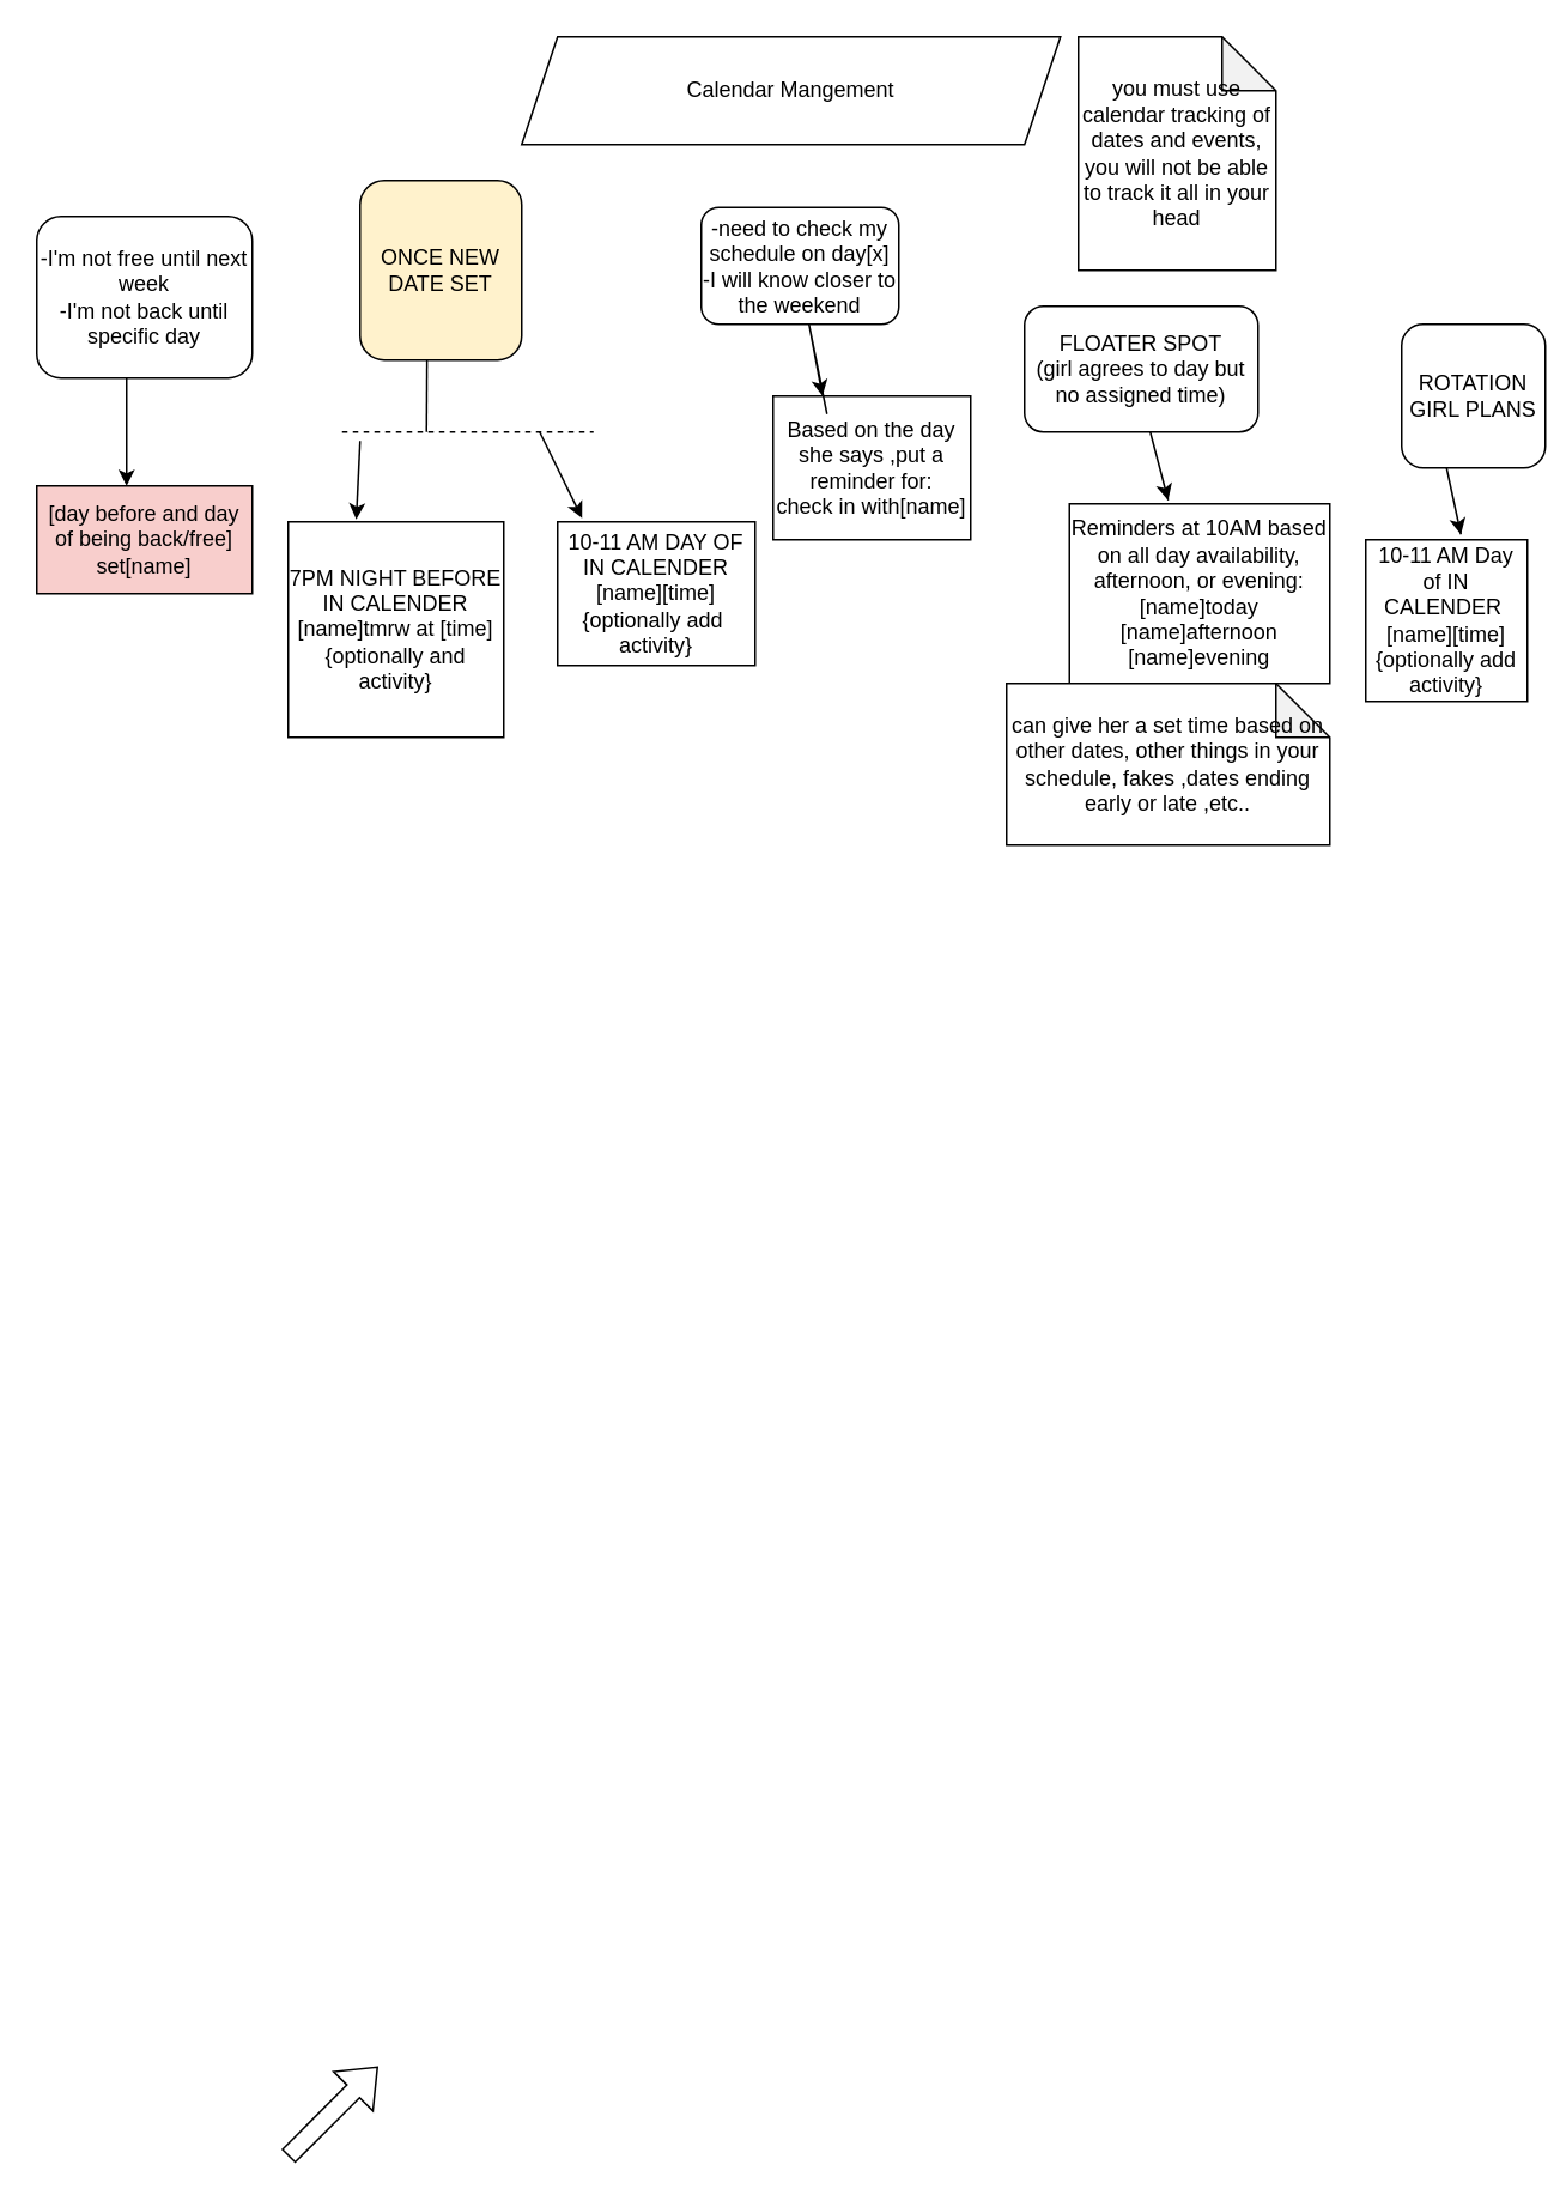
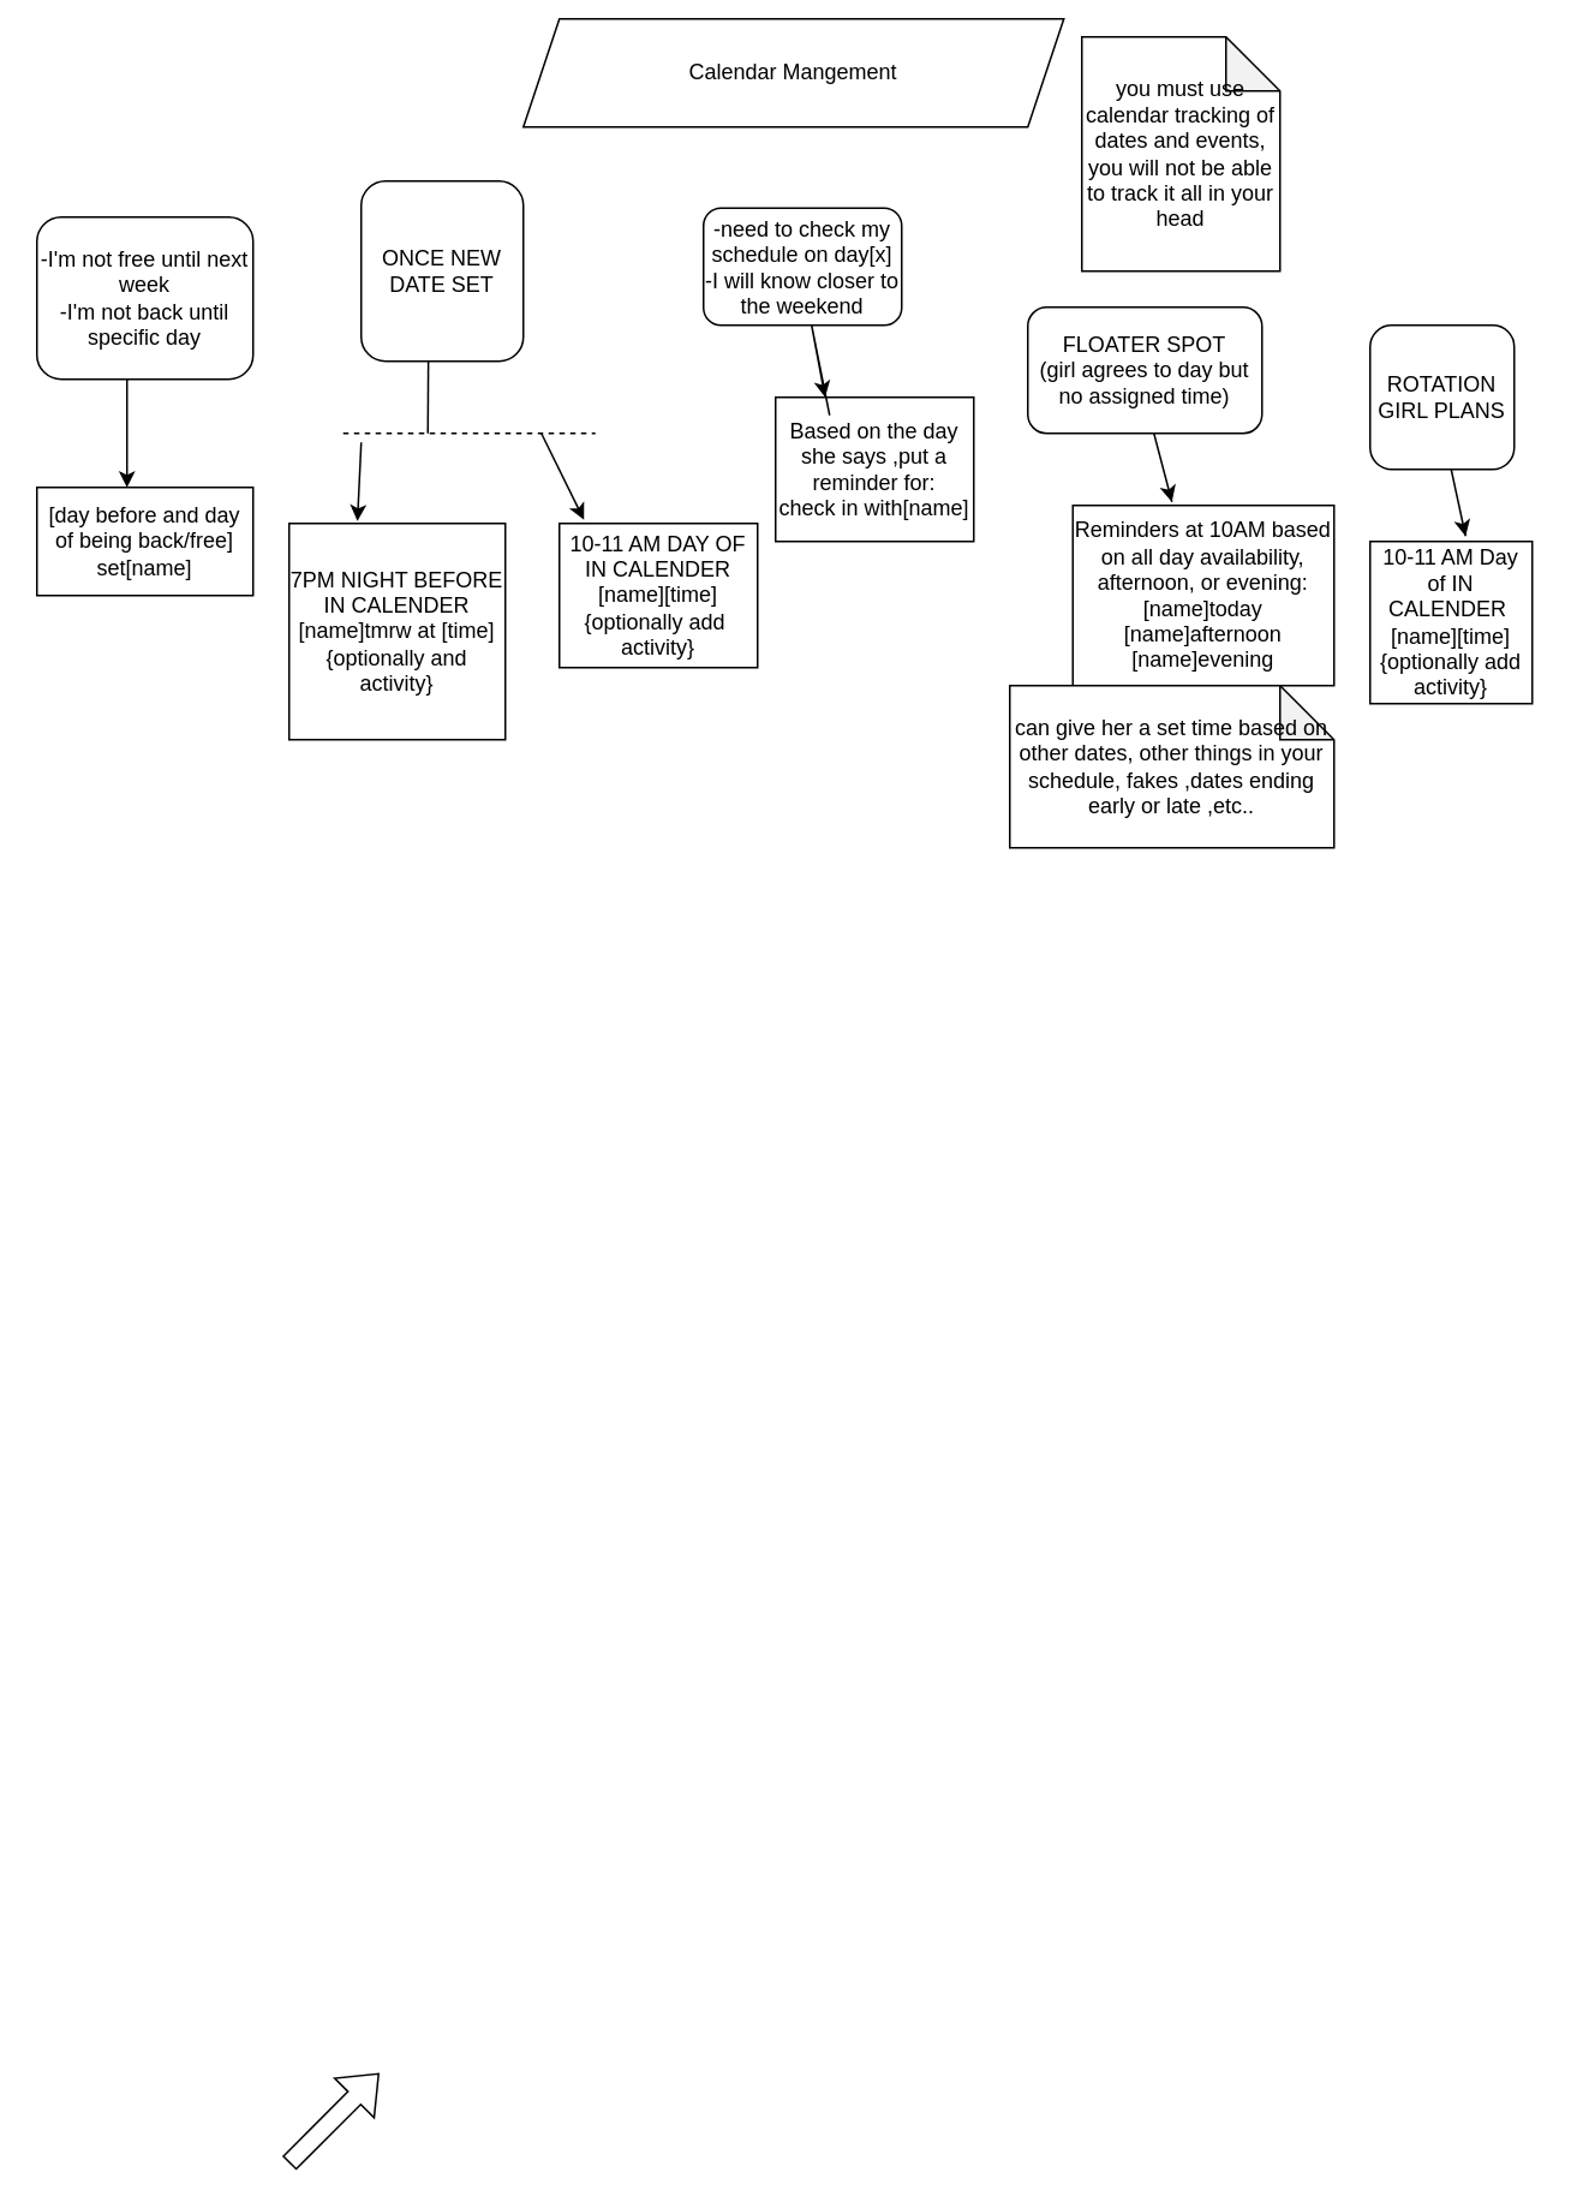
  <mxCell id="0" />
  <mxCell id="1" parent="0" />
- <mxCell id="2" value="Calendar Mangement" style="shape=parallelogram;perimeter=parallelogramPerimeter;whiteSpace=wrap;html=1;fixedSize=1;" vertex="1" parent="1"><mxGeometry x="290" y="20" width="300" height="60" as="geometry" /></mxCell>
+ <mxCell id="2" value="Calendar Mangement" style="shape=parallelogram;perimeter=parallelogramPerimeter;whiteSpace=wrap;html=1;fixedSize=1;" vertex="1" parent="1"><mxGeometry x="290" y="10" width="300" height="60" as="geometry" /></mxCell>
  <mxCell id="3" value="-I'm not free until next week&lt;br&gt;-I'm not back until specific day" style="rounded=1;whiteSpace=wrap;html=1;" vertex="1" parent="1"><mxGeometry x="20" y="120" width="120" height="90" as="geometry" /></mxCell>
  <mxCell id="4" value="" style="shape=flexArrow;endArrow=classic;html=1;rounded=0;" edge="1" parent="1"><mxGeometry width="50" height="50" relative="1" as="geometry"><mxPoint x="160" y="1200" as="sourcePoint" /><mxPoint x="210" y="1150" as="targetPoint" /></mxGeometry></mxCell>
  <mxCell id="5" value="" style="endArrow=classic;html=1;rounded=0;" edge="1" parent="1"><mxGeometry width="50" height="50" relative="1" as="geometry"><mxPoint x="70" y="210" as="sourcePoint" /><mxPoint x="70" y="270" as="targetPoint" /></mxGeometry></mxCell>
- <mxCell id="6" value="[day before and day of being back/free]&lt;br&gt;set[name]" style="rounded=0;whiteSpace=wrap;html=1;fillColor=#f8cecc;" vertex="1" parent="1"><mxGeometry x="20" y="270" width="120" height="60" as="geometry" /></mxCell>
- <mxCell id="7" value="ONCE NEW DATE SET" style="rounded=1;whiteSpace=wrap;html=1;fillColor=#fff2cc;" vertex="1" parent="1"><mxGeometry x="200" y="100" width="90" height="100" as="geometry" /></mxCell>
+ <mxCell id="6" value="[day before and day of being back/free]&lt;br&gt;set[name]" style="rounded=0;whiteSpace=wrap;html=1;" vertex="1" parent="1"><mxGeometry x="20" y="270" width="120" height="60" as="geometry" /></mxCell>
+ <mxCell id="7" value="ONCE NEW DATE SET" style="rounded=1;whiteSpace=wrap;html=1;" vertex="1" parent="1"><mxGeometry x="200" y="100" width="90" height="100" as="geometry" /></mxCell>
  <mxCell id="8" value="7PM NIGHT BEFORE IN CALENDER&lt;br&gt;[name]tmrw at [time]{optionally and activity}" style="rounded=0;whiteSpace=wrap;html=1;" vertex="1" parent="1"><mxGeometry x="160" y="290" width="120" height="120" as="geometry" /></mxCell>
  <mxCell id="9" value="10-11 AM DAY OF IN CALENDER&lt;br&gt;[name][time]{optionally add&amp;nbsp; activity}" style="rounded=0;whiteSpace=wrap;html=1;" vertex="1" parent="1"><mxGeometry x="310" y="290" width="110" height="80" as="geometry" /></mxCell>
  <mxCell id="10" value="-need to check my schedule on day[x]&lt;br&gt;-I will know closer to the weekend" style="rounded=1;whiteSpace=wrap;html=1;" vertex="1" parent="1"><mxGeometry x="390" y="115" width="110" height="65" as="geometry" /></mxCell>
  <mxCell id="11" value="Based on the day she says ,put a reminder for:&lt;br&gt;check in with[name]" style="rounded=0;whiteSpace=wrap;html=1;" vertex="1" parent="1"><mxGeometry x="430" y="220" width="110" height="80" as="geometry" /></mxCell>
  <mxCell id="12" value="you must use calendar tracking of dates and events, you will not be able to track it all in your head" style="shape=note;whiteSpace=wrap;html=1;backgroundOutline=1;darkOpacity=0.05;" vertex="1" parent="1"><mxGeometry x="600" y="20" width="110" height="130" as="geometry" /></mxCell>
  <mxCell id="13" value="FLOATER SPOT&lt;br&gt;(girl agrees to day but no assigned time)" style="rounded=1;whiteSpace=wrap;html=1;" vertex="1" parent="1"><mxGeometry x="570" y="170" width="130" height="70" as="geometry" /></mxCell>
  <mxCell id="14" value="Reminders at 10AM based on all day availability, afternoon, or evening:&lt;br&gt;[name]today&lt;br&gt;[name]afternoon&lt;br&gt;[name]evening&lt;br&gt;" style="rounded=0;whiteSpace=wrap;html=1;" vertex="1" parent="1"><mxGeometry x="595" y="280" width="145" height="100" as="geometry" /></mxCell>
  <mxCell id="15" value="can give her a set time based on other dates, other things in your schedule, fakes ,dates ending early or late ,etc.." style="shape=note;whiteSpace=wrap;html=1;backgroundOutline=1;darkOpacity=0.05;" vertex="1" parent="1"><mxGeometry x="560" y="380" width="180" height="90" as="geometry" /></mxCell>
- <mxCell id="16" value="ROTATION GIRL PLANS" style="rounded=1;whiteSpace=wrap;html=1;" vertex="1" parent="1"><mxGeometry x="780" y="180" width="80" height="80" as="geometry" /></mxCell>
+ <mxCell id="16" value="ROTATION GIRL PLANS" style="rounded=1;whiteSpace=wrap;html=1;" vertex="1" parent="1"><mxGeometry x="760" y="180" width="80" height="80" as="geometry" /></mxCell>
  <mxCell id="17" value="10-11 AM Day of IN CALENDER&amp;nbsp;&lt;br&gt;[name][time]&lt;br&gt;{optionally add activity}" style="rounded=0;whiteSpace=wrap;html=1;" vertex="1" parent="1"><mxGeometry x="760" y="300" width="90" height="90" as="geometry" /></mxCell>
  <mxCell id="18" value="" style="endArrow=classic;html=1;rounded=0;" edge="1" parent="1"><mxGeometry width="50" height="50" relative="1" as="geometry"><mxPoint x="650" y="278" as="sourcePoint" /><mxPoint x="650" y="278" as="targetPoint" /><Array as="points"><mxPoint x="640" y="240" /></Array></mxGeometry></mxCell>
  <mxCell id="19" value="" style="endArrow=classic;html=1;rounded=0;entryX=0.589;entryY=-0.033;entryDx=0;entryDy=0;entryPerimeter=0;" edge="1" parent="1" target="17"><mxGeometry width="50" height="50" relative="1" as="geometry"><mxPoint x="813" y="297" as="sourcePoint" /><mxPoint x="660" y="288" as="targetPoint" /><Array as="points"><mxPoint x="805" y="260" /></Array></mxGeometry></mxCell>
  <mxCell id="20" value="" style="endArrow=classic;html=1;rounded=0;entryX=0.25;entryY=0;entryDx=0;entryDy=0;" edge="1" parent="1" target="11"><mxGeometry width="50" height="50" relative="1" as="geometry"><mxPoint x="460" y="230" as="sourcePoint" /><mxPoint x="510" y="180" as="targetPoint" /><Array as="points"><mxPoint x="450" y="180" /></Array></mxGeometry></mxCell>
  <mxCell id="21" value="" style="endArrow=none;dashed=1;html=1;rounded=0;" edge="1" parent="1"><mxGeometry width="50" height="50" relative="1" as="geometry"><mxPoint x="190" y="240" as="sourcePoint" /><mxPoint x="330" y="240" as="targetPoint" /></mxGeometry></mxCell>
  <mxCell id="22" value="" style="endArrow=classic;html=1;rounded=0;entryX=0.124;entryY=-0.026;entryDx=0;entryDy=0;entryPerimeter=0;" edge="1" parent="1" target="9"><mxGeometry width="50" height="50" relative="1" as="geometry"><mxPoint x="300" y="240" as="sourcePoint" /><mxPoint x="320" y="280" as="targetPoint" /></mxGeometry></mxCell>
  <mxCell id="23" value="" style="endArrow=classic;html=1;rounded=0;entryX=0.316;entryY=-0.011;entryDx=0;entryDy=0;entryPerimeter=0;" edge="1" parent="1" target="8"><mxGeometry width="50" height="50" relative="1" as="geometry"><mxPoint x="200" y="245" as="sourcePoint" /><mxPoint x="250" y="195" as="targetPoint" /></mxGeometry></mxCell>
  <mxCell id="24" value="" style="endArrow=none;html=1;rounded=0;entryX=0.414;entryY=1;entryDx=0;entryDy=0;entryPerimeter=0;" edge="1" parent="1" target="7"><mxGeometry width="50" height="50" relative="1" as="geometry"><mxPoint x="237" y="240" as="sourcePoint" /><mxPoint x="280" y="210" as="targetPoint" /></mxGeometry></mxCell>
